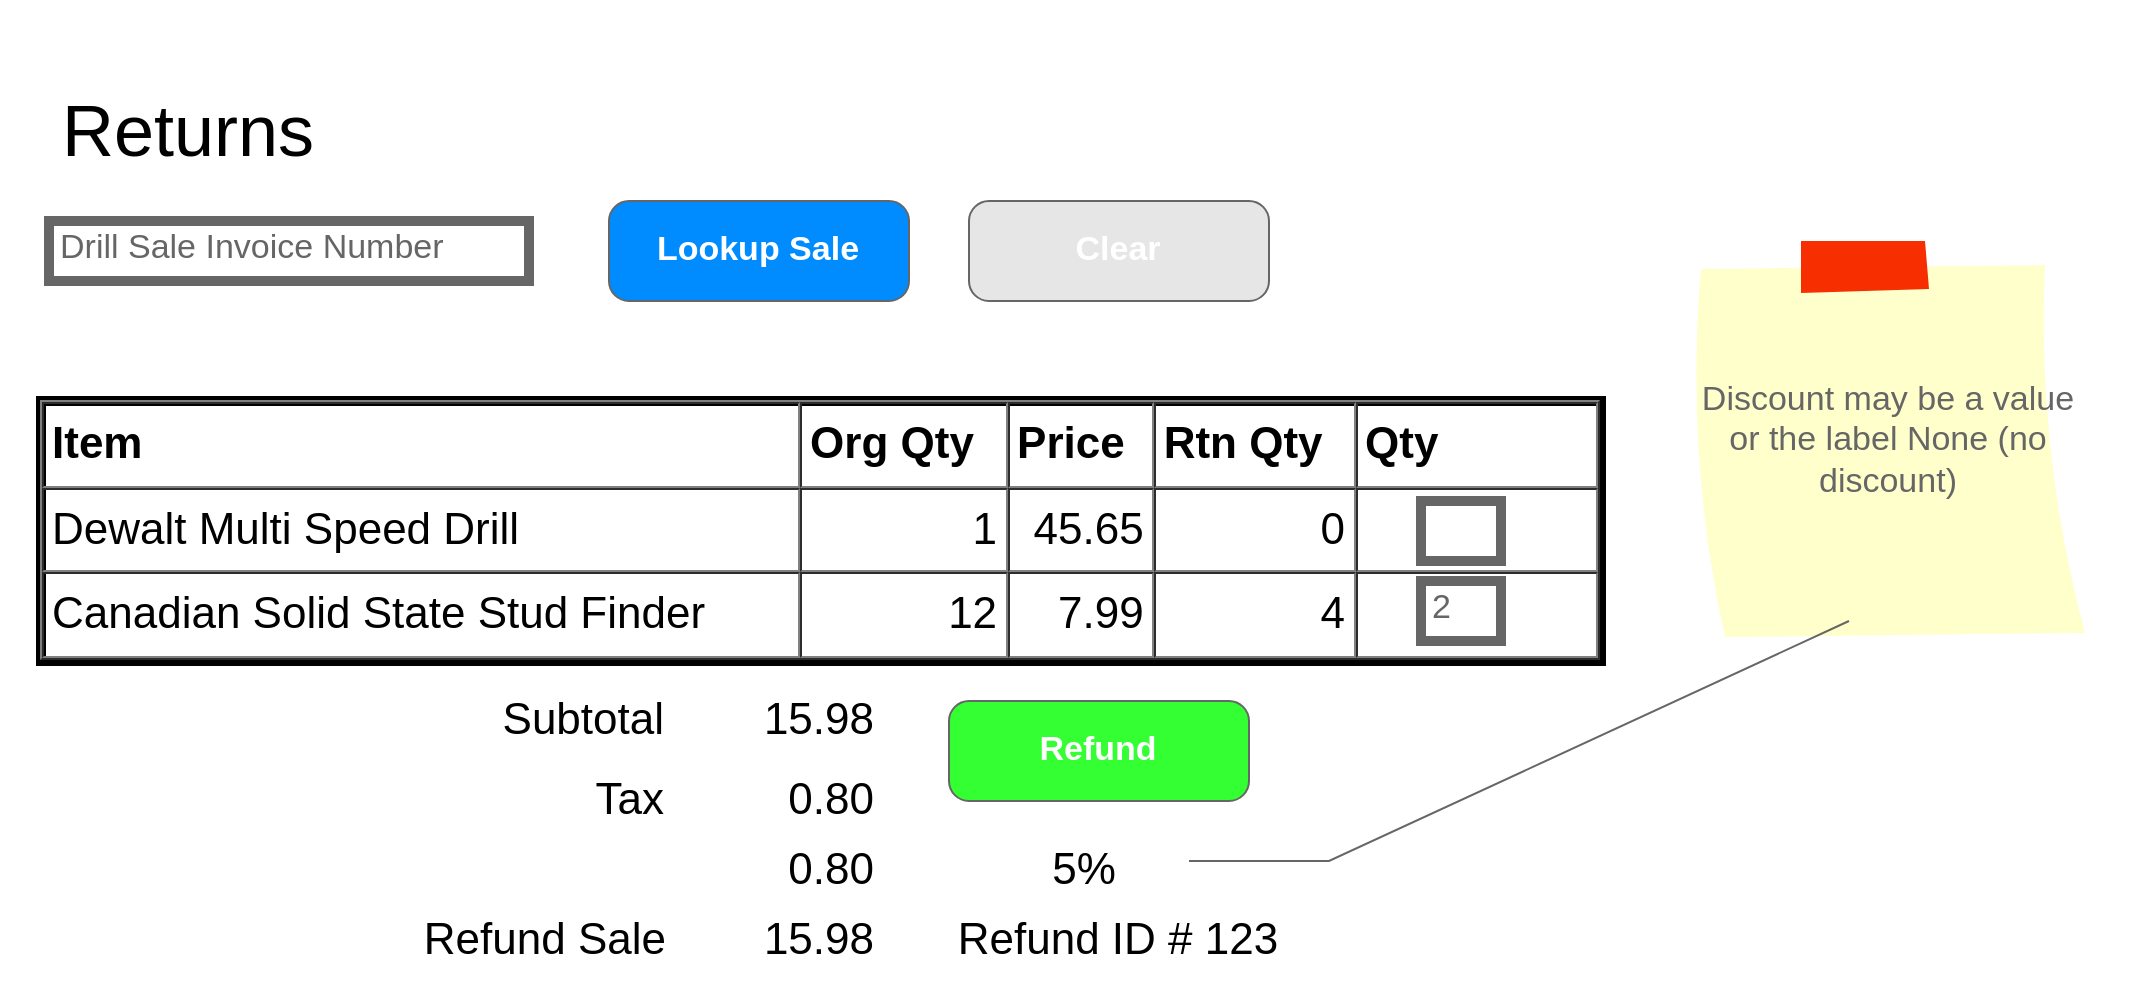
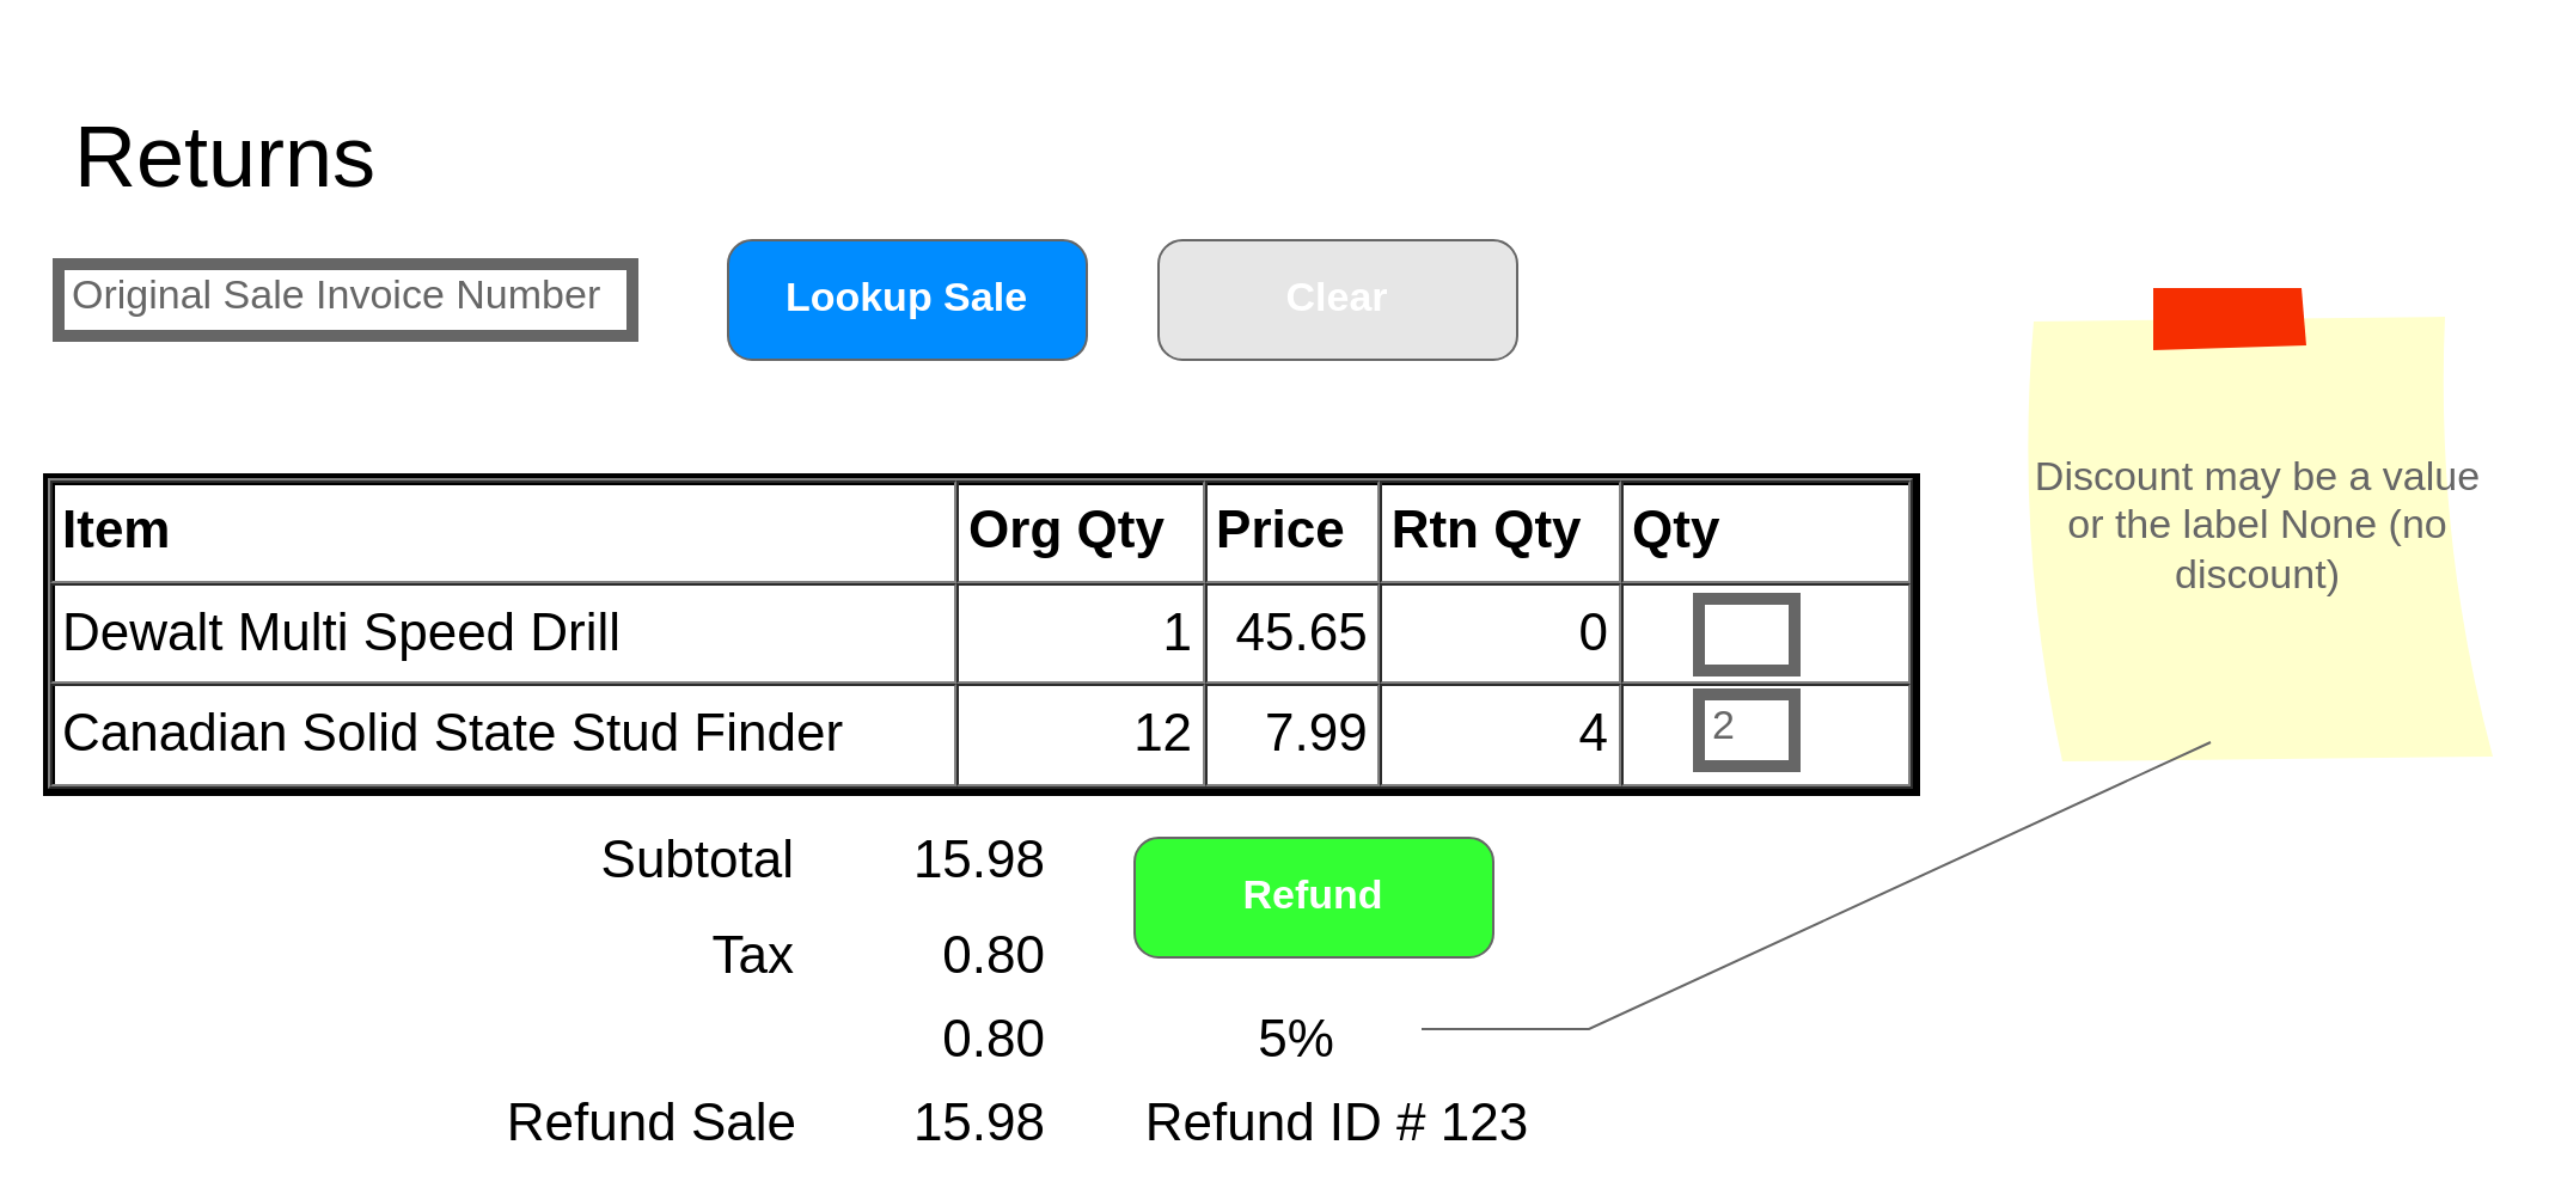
  <mxCell id="0" />
  <mxCell id="1" parent="0" />
  <mxCell id="2" value="&lt;font style=&quot;font-size: 36px&quot;&gt;Returns&lt;/font&gt;" style="text;html=1;strokeColor=none;fillColor=none;align=center;verticalAlign=middle;whiteSpace=wrap;rounded=0;" parent="1" vertex="1"><mxGeometry x="24" y="20" width="140" height="90" as="geometry" /></mxCell>
- <mxCell id="3" value="Drill Sale Invoice Number" style="strokeWidth=5;shadow=0;dashed=0;align=center;html=1;shape=mxgraph.mockup.text.textBox;fontColor=#666666;align=left;fontSize=17;spacingLeft=4;spacingTop=-3;strokeColor=#666666;mainText=" parent="1" vertex="1"><mxGeometry x="24" y="110" width="240" height="30" as="geometry" /></mxCell>
+ <mxCell id="3" value="Original Sale Invoice Number" style="strokeWidth=5;shadow=0;dashed=0;align=center;html=1;shape=mxgraph.mockup.text.textBox;fontColor=#666666;align=left;fontSize=17;spacingLeft=4;spacingTop=-3;strokeColor=#666666;mainText=" parent="1" vertex="1"><mxGeometry x="24" y="110" width="240" height="30" as="geometry" /></mxCell>
  <mxCell id="4" value="Lookup Sale" style="strokeWidth=1;shadow=0;dashed=0;align=center;html=1;shape=mxgraph.mockup.buttons.button;strokeColor=#666666;fontColor=#ffffff;mainText=;buttonStyle=round;fontSize=17;fontStyle=1;fillColor=#008cff;whiteSpace=wrap;" parent="1" vertex="1"><mxGeometry x="304" y="100" width="150" height="50" as="geometry" /></mxCell>
  <mxCell id="5" value="Clear" style="strokeWidth=1;shadow=0;dashed=0;align=center;html=1;shape=mxgraph.mockup.buttons.button;strokeColor=#666666;fontColor=#ffffff;mainText=;buttonStyle=round;fontSize=17;fontStyle=1;whiteSpace=wrap;fillColor=#E6E6E6;" parent="1" vertex="1"><mxGeometry x="484" y="100" width="150" height="50" as="geometry" /></mxCell>
  <mxCell id="6" value="&lt;table cellpadding=&quot;4&quot; cellspacing=&quot;0&quot; border=&quot;1&quot; style=&quot;font-size: 1em ; width: 100% ; height: 100%&quot;&gt;&lt;tbody style=&quot;font-size: 22px&quot;&gt;&lt;tr&gt;&lt;th&gt;&lt;font style=&quot;font-size: 22px&quot;&gt;Item&lt;/font&gt;&lt;/th&gt;&lt;th&gt;Org Qty&lt;/th&gt;&lt;td&gt;&lt;b&gt;&lt;font style=&quot;font-size: 22px&quot;&gt;Price&lt;/font&gt;&lt;/b&gt;&lt;/td&gt;&lt;td&gt;&lt;b&gt;Rtn Qty&lt;/b&gt;&lt;/td&gt;&lt;td&gt;&lt;b&gt;Qty&lt;/b&gt;&lt;/td&gt;&lt;/tr&gt;&lt;tr&gt;&lt;td&gt;Dewalt Multi Speed Drill&lt;/td&gt;&lt;td style=&quot;text-align: right&quot;&gt;&amp;nbsp; &amp;nbsp; &amp;nbsp; &amp;nbsp; &amp;nbsp; 1&lt;/td&gt;&lt;td style=&quot;text-align: right&quot;&gt;45.65&lt;/td&gt;&lt;td style=&quot;text-align: right&quot;&gt;0&lt;/td&gt;&lt;td style=&quot;text-align: right&quot;&gt;&amp;nbsp; &amp;nbsp; &amp;nbsp; &amp;nbsp; &amp;nbsp; &amp;nbsp; &amp;nbsp; &amp;nbsp;&amp;nbsp;&lt;/td&gt;&lt;/tr&gt;&lt;tr&gt;&lt;td&gt;Canadian Solid State Stud Finder&lt;/td&gt;&lt;td style=&quot;text-align: right&quot;&gt;&amp;nbsp; &amp;nbsp; &amp;nbsp; &amp;nbsp; &amp;nbsp;12&lt;/td&gt;&lt;td style=&quot;text-align: right&quot;&gt;&amp;nbsp; 7.99&lt;/td&gt;&lt;td style=&quot;text-align: right&quot;&gt;4&lt;/td&gt;&lt;td&gt;&lt;br&gt;&lt;/td&gt;&lt;/tr&gt;&lt;/tbody&gt;&lt;/table&gt; " style="verticalAlign=top;align=left;overflow=fill;fontSize=12;fontFamily=Helvetica;html=1;strokeWidth=5;" parent="1" vertex="1"><mxGeometry x="20" y="200" width="780" height="130" as="geometry" /></mxCell>
  <mxCell id="7" value="" style="strokeWidth=5;shadow=0;dashed=0;align=center;html=1;shape=mxgraph.mockup.text.textBox;fontColor=#666666;align=left;fontSize=17;spacingLeft=4;spacingTop=-3;strokeColor=#666666;mainText=" parent="1" vertex="1"><mxGeometry x="710" y="250" width="40" height="30" as="geometry" /></mxCell>
  <mxCell id="8" value="2" style="strokeWidth=5;shadow=0;dashed=0;align=center;html=1;shape=mxgraph.mockup.text.textBox;fontColor=#666666;align=left;fontSize=17;spacingLeft=4;spacingTop=-3;strokeColor=#666666;mainText=" parent="1" vertex="1"><mxGeometry x="710" y="290" width="40" height="30" as="geometry" /></mxCell>
  <mxCell id="9" value="Subtotal" style="text;html=1;strokeColor=none;fillColor=none;align=right;verticalAlign=middle;whiteSpace=wrap;rounded=0;fontSize=22;" parent="1" vertex="1"><mxGeometry x="234" y="350" width="100" height="20" as="geometry" /></mxCell>
  <mxCell id="10" value="Tax" style="text;html=1;strokeColor=none;fillColor=none;align=right;verticalAlign=middle;whiteSpace=wrap;rounded=0;fontSize=22;" parent="1" vertex="1"><mxGeometry x="294" y="390" width="40" height="20" as="geometry" /></mxCell>
  <mxCell id="11" value="15.98" style="text;html=1;strokeColor=none;fillColor=none;align=right;verticalAlign=middle;whiteSpace=wrap;rounded=0;fontSize=22;" parent="1" vertex="1"><mxGeometry x="374" y="350" width="65" height="20" as="geometry" /></mxCell>
  <mxCell id="12" value="0.80" style="text;html=1;strokeColor=none;fillColor=none;align=right;verticalAlign=middle;whiteSpace=wrap;rounded=0;fontSize=22;" parent="1" vertex="1"><mxGeometry x="374" y="390" width="65" height="20" as="geometry" /></mxCell>
  <mxCell id="13" value="0.80" style="text;html=1;strokeColor=none;fillColor=none;align=right;verticalAlign=middle;whiteSpace=wrap;rounded=0;fontSize=22;" parent="1" vertex="1"><mxGeometry x="374" y="425" width="65" height="20" as="geometry" /></mxCell>
  <mxCell id="14" value="Refund" style="strokeWidth=1;shadow=0;dashed=0;align=center;html=1;shape=mxgraph.mockup.buttons.button;strokeColor=#666666;fontColor=#ffffff;mainText=;buttonStyle=round;fontSize=17;fontStyle=1;whiteSpace=wrap;fillColor=#33FF33;" parent="1" vertex="1"><mxGeometry x="474" y="350" width="150" height="50" as="geometry" /></mxCell>
  <mxCell id="15" value="5%" style="text;html=1;strokeColor=none;fillColor=none;align=center;verticalAlign=middle;whiteSpace=wrap;rounded=0;fontSize=22;" parent="1" vertex="1"><mxGeometry x="474" y="425" width="136" height="20" as="geometry" /></mxCell>
  <mxCell id="16" value="Refund Sale" style="text;html=1;strokeColor=none;fillColor=none;align=right;verticalAlign=middle;whiteSpace=wrap;rounded=0;fontSize=22;" vertex="1" parent="1"><mxGeometry x="155" y="460" width="180" height="20" as="geometry" /></mxCell>
  <mxCell id="17" value="15.98" style="text;html=1;strokeColor=none;fillColor=none;align=right;verticalAlign=middle;whiteSpace=wrap;rounded=0;fontSize=22;" vertex="1" parent="1"><mxGeometry x="374" y="460" width="65" height="20" as="geometry" /></mxCell>
  <mxCell id="18" value="Refund ID # 123" style="text;html=1;strokeColor=none;fillColor=none;align=center;verticalAlign=middle;whiteSpace=wrap;rounded=0;fontSize=22;" vertex="1" parent="1"><mxGeometry x="474" y="460" width="170" height="20" as="geometry" /></mxCell>
  <mxCell id="19" value="Discount may be a value or the label None (no discount)" style="strokeWidth=1;shadow=0;dashed=0;align=center;html=1;shape=mxgraph.mockup.text.stickyNote2;fontColor=#666666;mainText=;fontSize=17;whiteSpace=wrap;fillColor=#ffffcc;strokeColor=#F62E00;" vertex="1" parent="1"><mxGeometry x="844" y="120" width="200" height="200" as="geometry" /></mxCell>
  <mxCell id="20" value="" style="strokeWidth=1;shadow=0;dashed=0;align=center;html=1;shape=mxgraph.mockup.text.callout;linkText=;textSize=17;textColor=#666666;callDir=SW;callStyle=line;fontSize=17;fontColor=#666666;align=left;verticalAlign=bottom;strokeColor=#666666;fillColor=#E6E6E6;" vertex="1" parent="1"><mxGeometry x="594" y="310" width="330" height="120" as="geometry" /></mxCell>
